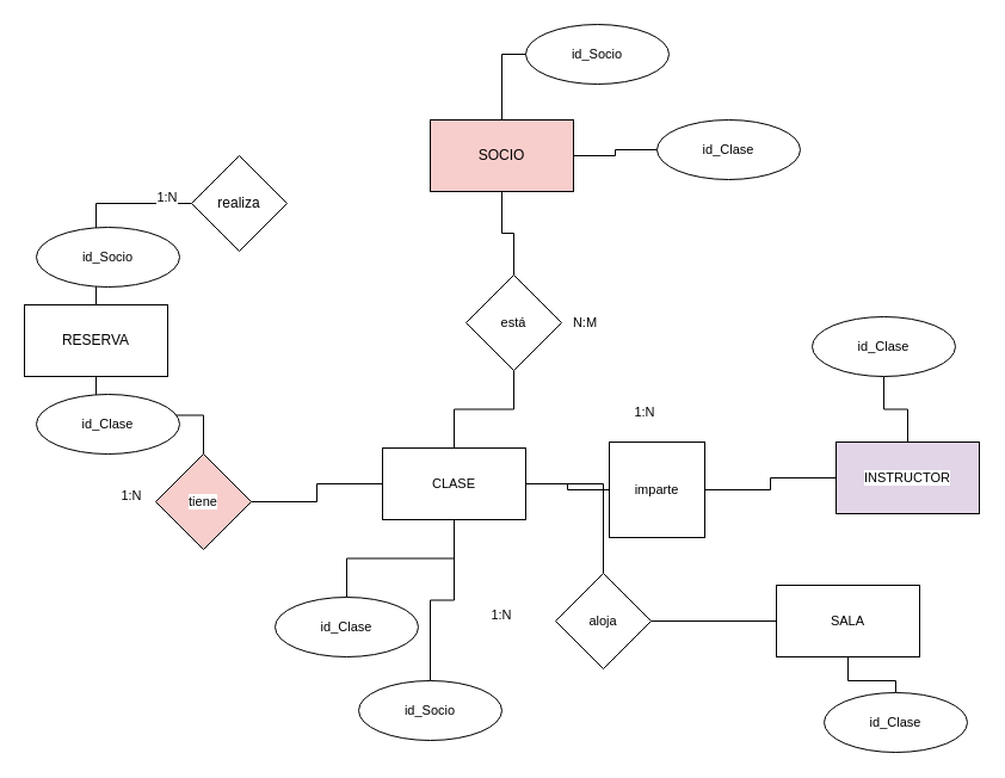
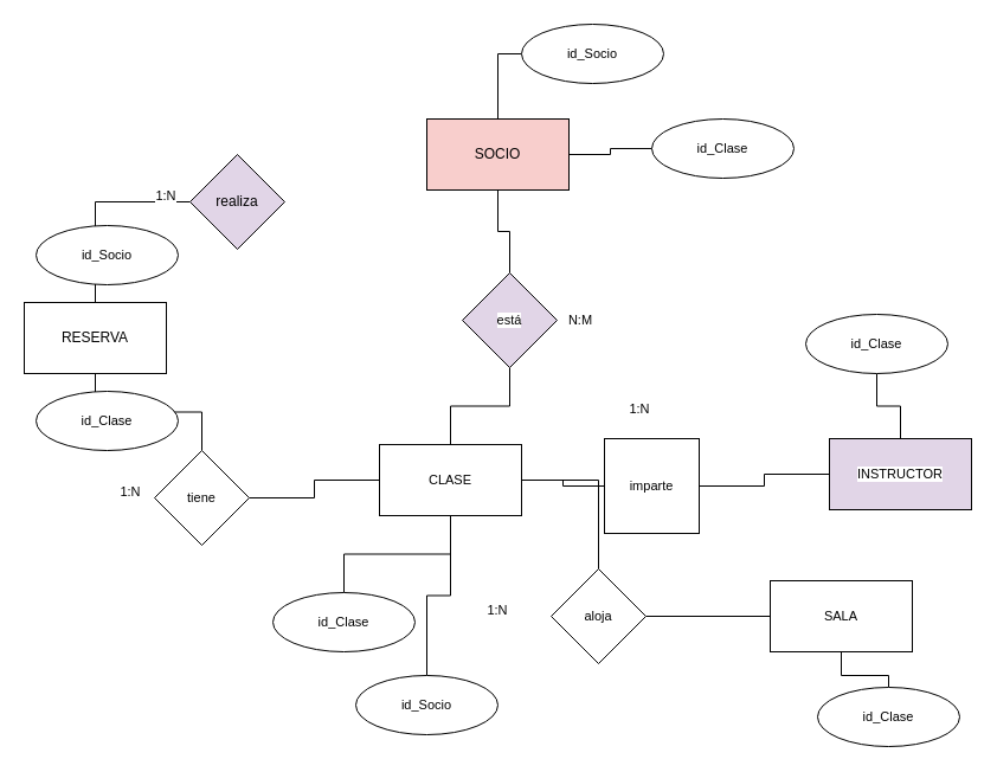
  <mxCell id="0" />
  <mxCell id="1" parent="0" />
  <mxCell id="2" style="edgeStyle=orthogonalEdgeStyle;shape=connector;rounded=0;orthogonalLoop=1;jettySize=auto;html=1;entryX=0.5;entryY=0;entryDx=0;entryDy=0;strokeColor=default;align=center;verticalAlign=middle;fontFamily=Helvetica;fontSize=11;fontColor=default;labelBackgroundColor=default;endArrow=none;endFill=0;" edge="1" parent="1" source="5" target="32"><mxGeometry relative="1" as="geometry" /></mxCell>
  <mxCell id="3" style="edgeStyle=orthogonalEdgeStyle;shape=connector;rounded=0;orthogonalLoop=1;jettySize=auto;html=1;entryX=0;entryY=0.5;entryDx=0;entryDy=0;strokeColor=default;align=center;verticalAlign=middle;fontFamily=Helvetica;fontSize=11;fontColor=default;labelBackgroundColor=default;endArrow=none;endFill=0;" edge="1" parent="1" source="5" target="34"><mxGeometry relative="1" as="geometry" /></mxCell>
  <mxCell id="4" style="edgeStyle=orthogonalEdgeStyle;shape=connector;rounded=0;orthogonalLoop=1;jettySize=auto;html=1;strokeColor=default;align=center;verticalAlign=middle;fontFamily=Helvetica;fontSize=11;fontColor=default;labelBackgroundColor=default;endArrow=none;endFill=0;" edge="1" parent="1" source="5" target="39"><mxGeometry relative="1" as="geometry" /></mxCell>
  <mxCell id="5" value="SOCIO" style="whiteSpace=wrap;html=1;fillColor=#f8cecc;" vertex="1" parent="1"><mxGeometry x="360" y="100" width="120" height="60" as="geometry" /></mxCell>
  <mxCell id="6" style="edgeStyle=orthogonalEdgeStyle;shape=connector;rounded=0;orthogonalLoop=1;jettySize=auto;html=1;entryX=0.5;entryY=0;entryDx=0;entryDy=0;strokeColor=default;align=center;verticalAlign=middle;fontFamily=Helvetica;fontSize=11;fontColor=default;labelBackgroundColor=default;endArrow=none;endFill=0;" edge="1" parent="1" source="9" target="19"><mxGeometry relative="1" as="geometry" /></mxCell>
  <mxCell id="7" style="edgeStyle=orthogonalEdgeStyle;shape=connector;rounded=0;orthogonalLoop=1;jettySize=auto;html=1;strokeColor=default;align=center;verticalAlign=middle;fontFamily=Helvetica;fontSize=11;fontColor=default;labelBackgroundColor=default;endArrow=none;endFill=0;" edge="1" parent="1" source="9" target="35"><mxGeometry relative="1" as="geometry"><Array as="points"><mxPoint x="90" y="290" /></Array></mxGeometry></mxCell>
  <mxCell id="8" style="edgeStyle=orthogonalEdgeStyle;shape=connector;rounded=0;orthogonalLoop=1;jettySize=auto;html=1;strokeColor=default;align=center;verticalAlign=middle;fontFamily=Helvetica;fontSize=11;fontColor=default;labelBackgroundColor=default;endArrow=none;endFill=0;" edge="1" parent="1" source="9" target="37"><mxGeometry relative="1" as="geometry"><Array as="points"><mxPoint x="90" y="280" /></Array></mxGeometry></mxCell>
  <mxCell id="9" value="RESERVA" style="whiteSpace=wrap;html=1;" vertex="1" parent="1"><mxGeometry x="20" y="255" width="120" height="60" as="geometry" /></mxCell>
  <mxCell id="10" style="edgeStyle=orthogonalEdgeStyle;shape=connector;rounded=0;orthogonalLoop=1;jettySize=auto;html=1;strokeColor=default;align=center;verticalAlign=middle;fontFamily=Helvetica;fontSize=11;fontColor=default;labelBackgroundColor=default;endArrow=none;endFill=0;" edge="1" parent="1" source="11" target="9"><mxGeometry relative="1" as="geometry" /></mxCell>
- <mxCell id="11" value="realiza" style="rhombus;whiteSpace=wrap;html=1;" vertex="1" parent="1"><mxGeometry x="160" y="130" width="80" height="80" as="geometry" /></mxCell>
+ <mxCell id="11" value="realiza" style="rhombus;whiteSpace=wrap;html=1;fillColor=#e1d5e7;" vertex="1" parent="1"><mxGeometry x="160" y="130" width="80" height="80" as="geometry" /></mxCell>
  <mxCell id="12" value="1:N" style="text;html=1;whiteSpace=wrap;strokeColor=none;fillColor=none;align=center;verticalAlign=middle;rounded=0;fontFamily=Helvetica;fontSize=11;fontColor=default;labelBackgroundColor=default;" vertex="1" parent="1"><mxGeometry x="110" y="150" width="60" height="30" as="geometry" /></mxCell>
  <mxCell id="13" style="edgeStyle=orthogonalEdgeStyle;shape=connector;rounded=0;orthogonalLoop=1;jettySize=auto;html=1;entryX=0;entryY=0.5;entryDx=0;entryDy=0;strokeColor=default;align=center;verticalAlign=middle;fontFamily=Helvetica;fontSize=11;fontColor=default;labelBackgroundColor=default;endArrow=none;endFill=0;" edge="1" parent="1" source="17" target="24"><mxGeometry relative="1" as="geometry" /></mxCell>
  <mxCell id="14" style="edgeStyle=orthogonalEdgeStyle;shape=connector;rounded=0;orthogonalLoop=1;jettySize=auto;html=1;strokeColor=default;align=center;verticalAlign=middle;fontFamily=Helvetica;fontSize=11;fontColor=default;labelBackgroundColor=default;endArrow=none;endFill=0;" edge="1" parent="1" source="17" target="29"><mxGeometry relative="1" as="geometry" /></mxCell>
  <mxCell id="15" style="edgeStyle=orthogonalEdgeStyle;shape=connector;rounded=0;orthogonalLoop=1;jettySize=auto;html=1;entryX=0.5;entryY=0;entryDx=0;entryDy=0;strokeColor=default;align=center;verticalAlign=middle;fontFamily=Helvetica;fontSize=11;fontColor=default;labelBackgroundColor=default;endArrow=none;endFill=0;" edge="1" parent="1" source="17" target="36"><mxGeometry relative="1" as="geometry" /></mxCell>
  <mxCell id="16" style="edgeStyle=orthogonalEdgeStyle;shape=connector;rounded=0;orthogonalLoop=1;jettySize=auto;html=1;strokeColor=default;align=center;verticalAlign=middle;fontFamily=Helvetica;fontSize=11;fontColor=default;labelBackgroundColor=default;endArrow=none;endFill=0;" edge="1" parent="1" source="17" target="38"><mxGeometry relative="1" as="geometry" /></mxCell>
  <mxCell id="17" value="CLASE" style="whiteSpace=wrap;html=1;fontFamily=Helvetica;fontSize=11;fontColor=default;labelBackgroundColor=default;" vertex="1" parent="1"><mxGeometry x="320" y="375" width="120" height="60" as="geometry" /></mxCell>
  <mxCell id="18" style="edgeStyle=orthogonalEdgeStyle;shape=connector;rounded=0;orthogonalLoop=1;jettySize=auto;html=1;strokeColor=default;align=center;verticalAlign=middle;fontFamily=Helvetica;fontSize=11;fontColor=default;labelBackgroundColor=default;endArrow=none;endFill=0;" edge="1" parent="1" source="19" target="17"><mxGeometry relative="1" as="geometry" /></mxCell>
- <mxCell id="19" value="tiene" style="rhombus;whiteSpace=wrap;html=1;fontFamily=Helvetica;fontSize=11;fontColor=default;labelBackgroundColor=default;fillColor=#f8cecc;" vertex="1" parent="1"><mxGeometry x="130" y="380" width="80" height="80" as="geometry" /></mxCell>
+ <mxCell id="19" value="tiene" style="rhombus;whiteSpace=wrap;html=1;fontFamily=Helvetica;fontSize=11;fontColor=default;labelBackgroundColor=default;" vertex="1" parent="1"><mxGeometry x="130" y="380" width="80" height="80" as="geometry" /></mxCell>
  <mxCell id="20" value="1:N" style="text;html=1;whiteSpace=wrap;strokeColor=none;fillColor=none;align=center;verticalAlign=middle;rounded=0;fontFamily=Helvetica;fontSize=11;fontColor=default;labelBackgroundColor=default;" vertex="1" parent="1"><mxGeometry x="80" y="400" width="60" height="30" as="geometry" /></mxCell>
  <mxCell id="21" style="edgeStyle=orthogonalEdgeStyle;shape=connector;rounded=0;orthogonalLoop=1;jettySize=auto;html=1;strokeColor=default;align=center;verticalAlign=middle;fontFamily=Helvetica;fontSize=11;fontColor=default;labelBackgroundColor=default;endArrow=none;endFill=0;" edge="1" parent="1" source="22" target="40"><mxGeometry relative="1" as="geometry" /></mxCell>
  <mxCell id="22" value="INSTRUCTOR" style="whiteSpace=wrap;html=1;fontFamily=Helvetica;fontSize=11;fontColor=default;labelBackgroundColor=default;fillColor=#e1d5e7;" vertex="1" parent="1"><mxGeometry x="700" y="370" width="120" height="60" as="geometry" /></mxCell>
  <mxCell id="23" style="edgeStyle=orthogonalEdgeStyle;shape=connector;rounded=0;orthogonalLoop=1;jettySize=auto;html=1;entryX=0;entryY=0.5;entryDx=0;entryDy=0;strokeColor=default;align=center;verticalAlign=middle;fontFamily=Helvetica;fontSize=11;fontColor=default;labelBackgroundColor=default;endArrow=none;endFill=0;" edge="1" parent="1" source="24" target="22"><mxGeometry relative="1" as="geometry" /></mxCell>
  <mxCell id="24" value="imparte" style="whiteSpace=wrap;html=1;fontFamily=Helvetica;fontSize=11;fontColor=default;labelBackgroundColor=default;rounded=0;" vertex="1" parent="1"><mxGeometry x="510" y="370" width="80" height="80" as="geometry" /></mxCell>
  <mxCell id="25" value="1:N" style="text;html=1;whiteSpace=wrap;strokeColor=none;fillColor=none;align=center;verticalAlign=middle;rounded=0;fontFamily=Helvetica;fontSize=11;fontColor=default;labelBackgroundColor=default;" vertex="1" parent="1"><mxGeometry x="510" y="330" width="60" height="30" as="geometry" /></mxCell>
  <mxCell id="26" style="edgeStyle=orthogonalEdgeStyle;shape=connector;rounded=0;orthogonalLoop=1;jettySize=auto;html=1;entryX=0.5;entryY=0;entryDx=0;entryDy=0;strokeColor=default;align=center;verticalAlign=middle;fontFamily=Helvetica;fontSize=11;fontColor=default;labelBackgroundColor=default;endArrow=none;endFill=0;" edge="1" parent="1" source="27" target="41"><mxGeometry relative="1" as="geometry" /></mxCell>
  <mxCell id="27" value="SALA" style="whiteSpace=wrap;html=1;fontFamily=Helvetica;fontSize=11;fontColor=default;labelBackgroundColor=default;" vertex="1" parent="1"><mxGeometry x="650" y="490" width="120" height="60" as="geometry" /></mxCell>
  <mxCell id="28" style="edgeStyle=orthogonalEdgeStyle;shape=connector;rounded=0;orthogonalLoop=1;jettySize=auto;html=1;strokeColor=default;align=center;verticalAlign=middle;fontFamily=Helvetica;fontSize=11;fontColor=default;labelBackgroundColor=default;endArrow=none;endFill=0;" edge="1" parent="1" source="29" target="27"><mxGeometry relative="1" as="geometry" /></mxCell>
  <mxCell id="29" value="aloja" style="rhombus;whiteSpace=wrap;html=1;fontFamily=Helvetica;fontSize=11;fontColor=default;labelBackgroundColor=default;" vertex="1" parent="1"><mxGeometry x="465" y="480" width="80" height="80" as="geometry" /></mxCell>
  <mxCell id="30" value="1:N" style="text;html=1;whiteSpace=wrap;strokeColor=none;fillColor=none;align=center;verticalAlign=middle;rounded=0;fontFamily=Helvetica;fontSize=11;fontColor=default;labelBackgroundColor=default;" vertex="1" parent="1"><mxGeometry x="390" y="500" width="60" height="30" as="geometry" /></mxCell>
  <mxCell id="31" style="edgeStyle=orthogonalEdgeStyle;shape=connector;rounded=0;orthogonalLoop=1;jettySize=auto;html=1;strokeColor=default;align=center;verticalAlign=middle;fontFamily=Helvetica;fontSize=11;fontColor=default;labelBackgroundColor=default;endArrow=none;endFill=0;" edge="1" parent="1" source="32" target="17"><mxGeometry relative="1" as="geometry" /></mxCell>
- <mxCell id="32" value="está" style="rhombus;whiteSpace=wrap;html=1;fontFamily=Helvetica;fontSize=11;fontColor=default;labelBackgroundColor=default;" vertex="1" parent="1"><mxGeometry x="390" y="230" width="80" height="80" as="geometry" /></mxCell>
+ <mxCell id="32" value="está" style="rhombus;whiteSpace=wrap;html=1;fontFamily=Helvetica;fontSize=11;fontColor=default;labelBackgroundColor=default;fillColor=#e1d5e7;" vertex="1" parent="1"><mxGeometry x="390" y="230" width="80" height="80" as="geometry" /></mxCell>
  <mxCell id="33" value="N:M" style="text;html=1;whiteSpace=wrap;strokeColor=none;fillColor=none;align=center;verticalAlign=middle;rounded=0;fontFamily=Helvetica;fontSize=11;fontColor=default;labelBackgroundColor=default;" vertex="1" parent="1"><mxGeometry x="460" y="255" width="60" height="30" as="geometry" /></mxCell>
  <mxCell id="34" value="id_Socio" style="ellipse;whiteSpace=wrap;html=1;fontFamily=Helvetica;fontSize=11;fontColor=default;labelBackgroundColor=default;" vertex="1" parent="1"><mxGeometry x="440" y="20" width="120" height="50" as="geometry" /></mxCell>
  <mxCell id="35" value="id_Socio" style="ellipse;whiteSpace=wrap;html=1;fontFamily=Helvetica;fontSize=11;fontColor=default;labelBackgroundColor=default;" vertex="1" parent="1"><mxGeometry x="30" y="190" width="120" height="50" as="geometry" /></mxCell>
  <mxCell id="36" value="id_Clase" style="ellipse;whiteSpace=wrap;html=1;fontFamily=Helvetica;fontSize=11;fontColor=default;labelBackgroundColor=default;" vertex="1" parent="1"><mxGeometry x="230" y="500" width="120" height="50" as="geometry" /></mxCell>
  <mxCell id="37" value="id_Clase" style="ellipse;whiteSpace=wrap;html=1;fontFamily=Helvetica;fontSize=11;fontColor=default;labelBackgroundColor=default;" vertex="1" parent="1"><mxGeometry x="30" y="330" width="120" height="50" as="geometry" /></mxCell>
  <mxCell id="38" value="id_Socio" style="ellipse;whiteSpace=wrap;html=1;fontFamily=Helvetica;fontSize=11;fontColor=default;labelBackgroundColor=default;" vertex="1" parent="1"><mxGeometry x="300" y="570" width="120" height="50" as="geometry" /></mxCell>
  <mxCell id="39" value="id_Clase" style="ellipse;whiteSpace=wrap;html=1;fontFamily=Helvetica;fontSize=11;fontColor=default;labelBackgroundColor=default;" vertex="1" parent="1"><mxGeometry x="550" y="100" width="120" height="50" as="geometry" /></mxCell>
  <mxCell id="40" value="id_Clase" style="ellipse;whiteSpace=wrap;html=1;fontFamily=Helvetica;fontSize=11;fontColor=default;labelBackgroundColor=default;" vertex="1" parent="1"><mxGeometry x="680" y="265" width="120" height="50" as="geometry" /></mxCell>
  <mxCell id="41" value="id_Clase" style="ellipse;whiteSpace=wrap;html=1;fontFamily=Helvetica;fontSize=11;fontColor=default;labelBackgroundColor=default;" vertex="1" parent="1"><mxGeometry x="690" y="580" width="120" height="50" as="geometry" /></mxCell>
